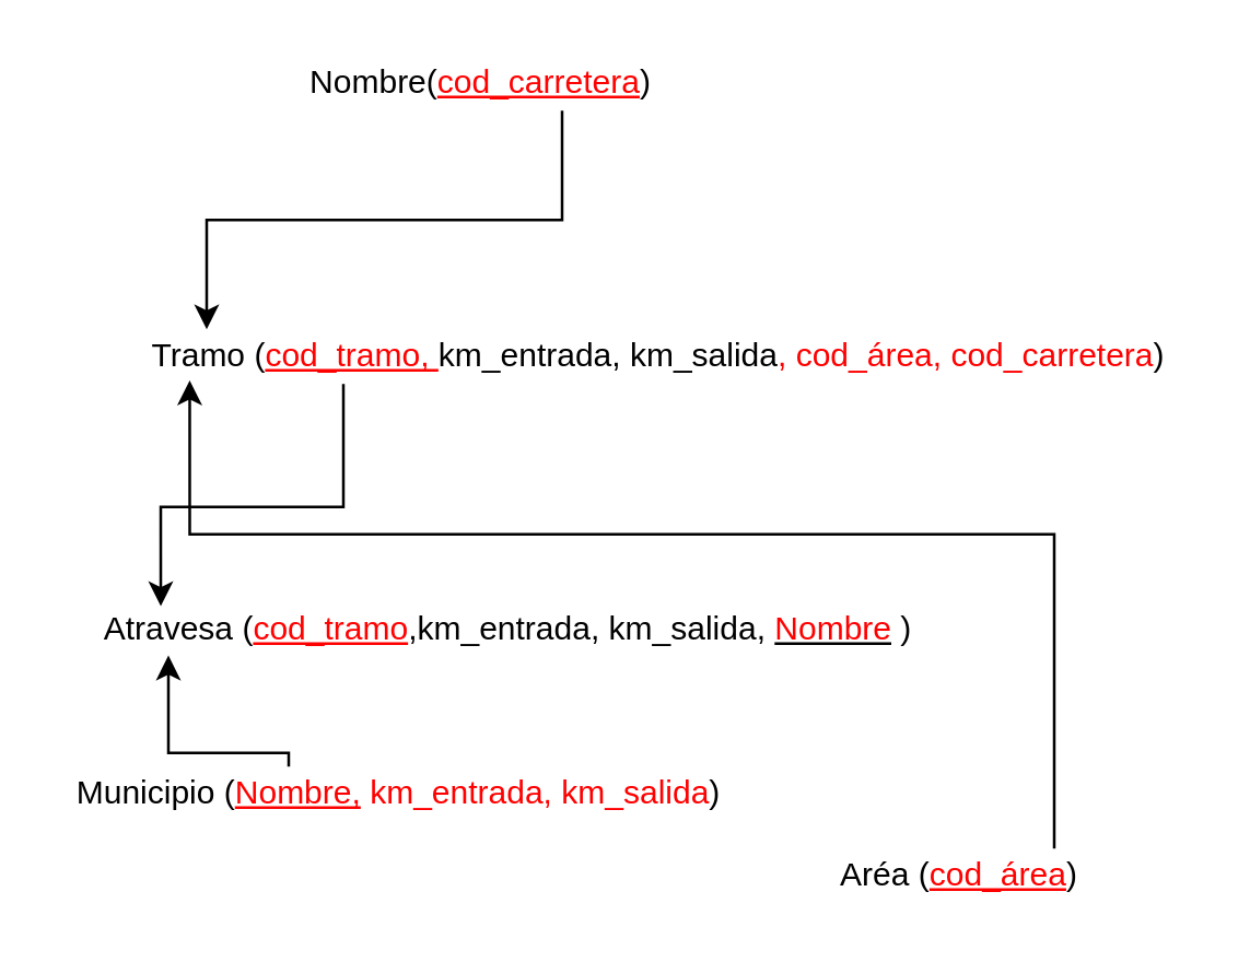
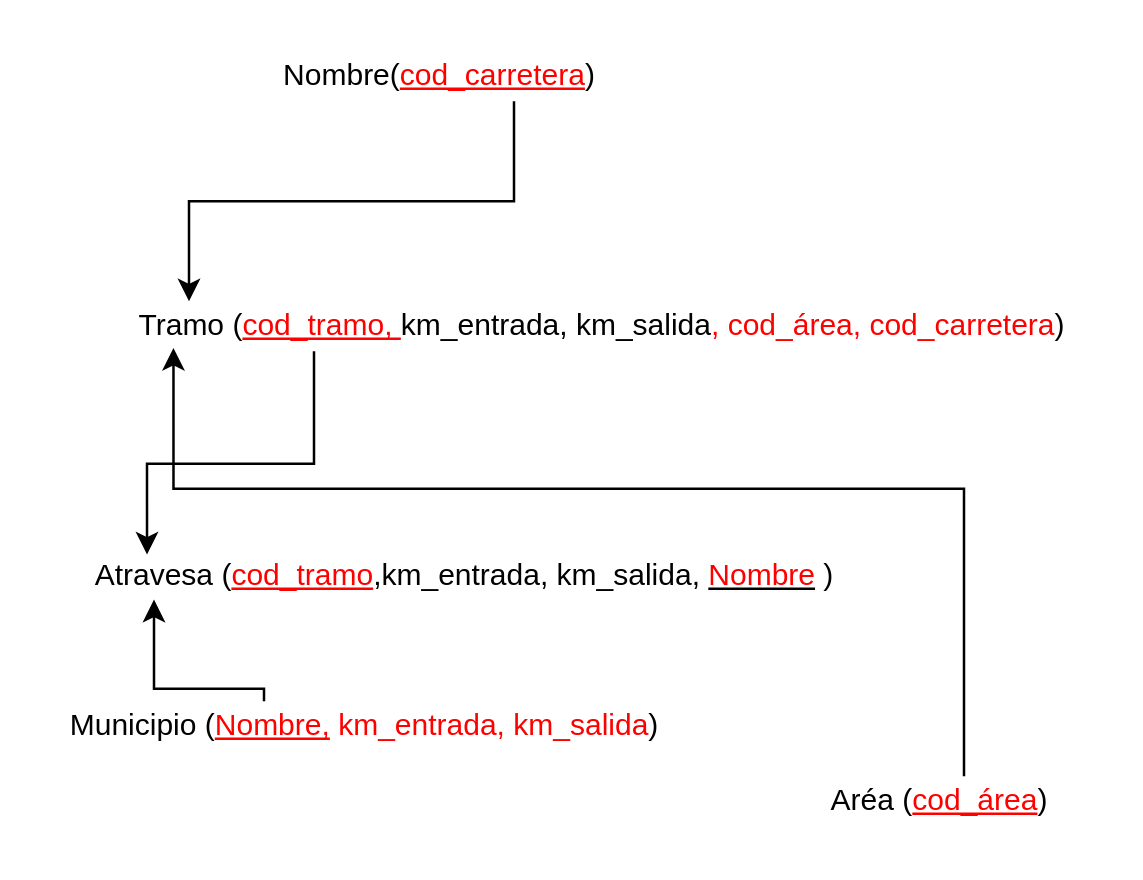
  <mxCell id="0" />
  <mxCell id="1" parent="0" />
  <mxCell id="2" style="edgeStyle=orthogonalEdgeStyle;rounded=0;orthogonalLoop=1;jettySize=auto;html=1;" parent="1" source="3" target="4" edge="1"><mxGeometry relative="1" as="geometry"><mxPoint x="75" y="95" as="targetPoint" /><Array as="points"><mxPoint x="205" y="80" /><mxPoint x="75" y="80" /></Array></mxGeometry></mxCell>
  <mxCell id="3" value="Nombre(&lt;font color=&quot;#ff0000&quot;&gt;&lt;u&gt;cod_carretera&lt;/u&gt;&lt;/font&gt;)" style="text;html=1;align=center;verticalAlign=middle;resizable=0;points=[];autosize=1;strokeColor=none;fillColor=none;" parent="1" vertex="1"><mxGeometry x="100" y="20" width="150" height="20" as="geometry" /></mxCell>
  <mxCell id="4" value="Tramo (&lt;u style=&quot;color: rgb(255 , 0 , 0)&quot;&gt;cod_tramo, &lt;/u&gt;km_entrada, km_salida&lt;font color=&quot;#ff0000&quot;&gt;, cod_área, cod_carretera&lt;/font&gt;)" style="text;html=1;align=center;verticalAlign=middle;resizable=0;points=[];autosize=1;strokeColor=none;fillColor=none;" parent="1" vertex="1"><mxGeometry x="45" y="120" width="390" height="20" as="geometry" /></mxCell>
  <mxCell id="5" value="Municipio (&lt;font color=&quot;#ff0000&quot;&gt;&lt;u&gt;Nombre,&lt;/u&gt;&amp;nbsp;&lt;/font&gt;&lt;font color=&quot;#ff0000&quot;&gt;km_entrada, km_salida&lt;/font&gt;)" style="text;html=1;align=center;verticalAlign=middle;resizable=0;points=[];autosize=1;strokeColor=none;fillColor=none;" parent="1" vertex="1"><mxGeometry x="20" y="280" width="250" height="20" as="geometry" /></mxCell>
- <mxCell id="6" value="Aréa (&lt;font color=&quot;#ff0000&quot;&gt;&lt;u&gt;cod_área&lt;/u&gt;&lt;/font&gt;)" style="text;html=1;align=center;verticalAlign=middle;resizable=0;points=[];autosize=1;strokeColor=none;fillColor=none;" parent="1" vertex="1"><mxGeometry x="300" y="310" width="100" height="20" as="geometry" /></mxCell>
+ <mxCell id="6" value="Aréa (&lt;font color=&quot;#ff0000&quot;&gt;&lt;u&gt;cod_área&lt;/u&gt;&lt;/font&gt;)" style="text;html=1;align=center;verticalAlign=middle;resizable=0;points=[];autosize=1;strokeColor=none;fillColor=none;" parent="1" vertex="1"><mxGeometry x="325" y="310" width="100" height="20" as="geometry" /></mxCell>
  <mxCell id="7" value="Atravesa (&lt;u style=&quot;color: rgb(255 , 0 , 0)&quot;&gt;cod_tramo&lt;/u&gt;,km_entrada, km_salida, &lt;u&gt;&lt;font color=&quot;#ff0000&quot;&gt;Nombre&lt;/font&gt;&lt;/u&gt; )" style="text;html=1;align=center;verticalAlign=middle;resizable=0;points=[];autosize=1;strokeColor=none;fillColor=none;" parent="1" vertex="1"><mxGeometry x="30" y="220" width="310" height="20" as="geometry" /></mxCell>
  <mxCell id="8" style="edgeStyle=orthogonalEdgeStyle;rounded=0;orthogonalLoop=1;jettySize=auto;html=1;entryX=0.1;entryY=0.967;entryDx=0;entryDy=0;entryPerimeter=0;" parent="1" source="5" target="7" edge="1"><mxGeometry relative="1" as="geometry"><Array as="points"><mxPoint x="105" y="275" /><mxPoint x="61" y="275" /></Array></mxGeometry></mxCell>
  <mxCell id="9" style="edgeStyle=orthogonalEdgeStyle;rounded=0;orthogonalLoop=1;jettySize=auto;html=1;entryX=0.091;entryY=0.067;entryDx=0;entryDy=0;entryPerimeter=0;" parent="1" source="4" target="7" edge="1"><mxGeometry relative="1" as="geometry"><Array as="points"><mxPoint x="125" y="185" /><mxPoint x="58" y="185" /></Array></mxGeometry></mxCell>
  <mxCell id="10" style="edgeStyle=orthogonalEdgeStyle;rounded=0;orthogonalLoop=1;jettySize=auto;html=1;entryX=0.061;entryY=0.933;entryDx=0;entryDy=0;entryPerimeter=0;" parent="1" source="6" target="4" edge="1"><mxGeometry relative="1" as="geometry"><mxPoint x="45" y="165" as="targetPoint" /><Array as="points"><mxPoint x="385" y="195" /><mxPoint x="69" y="195" /></Array></mxGeometry></mxCell>
